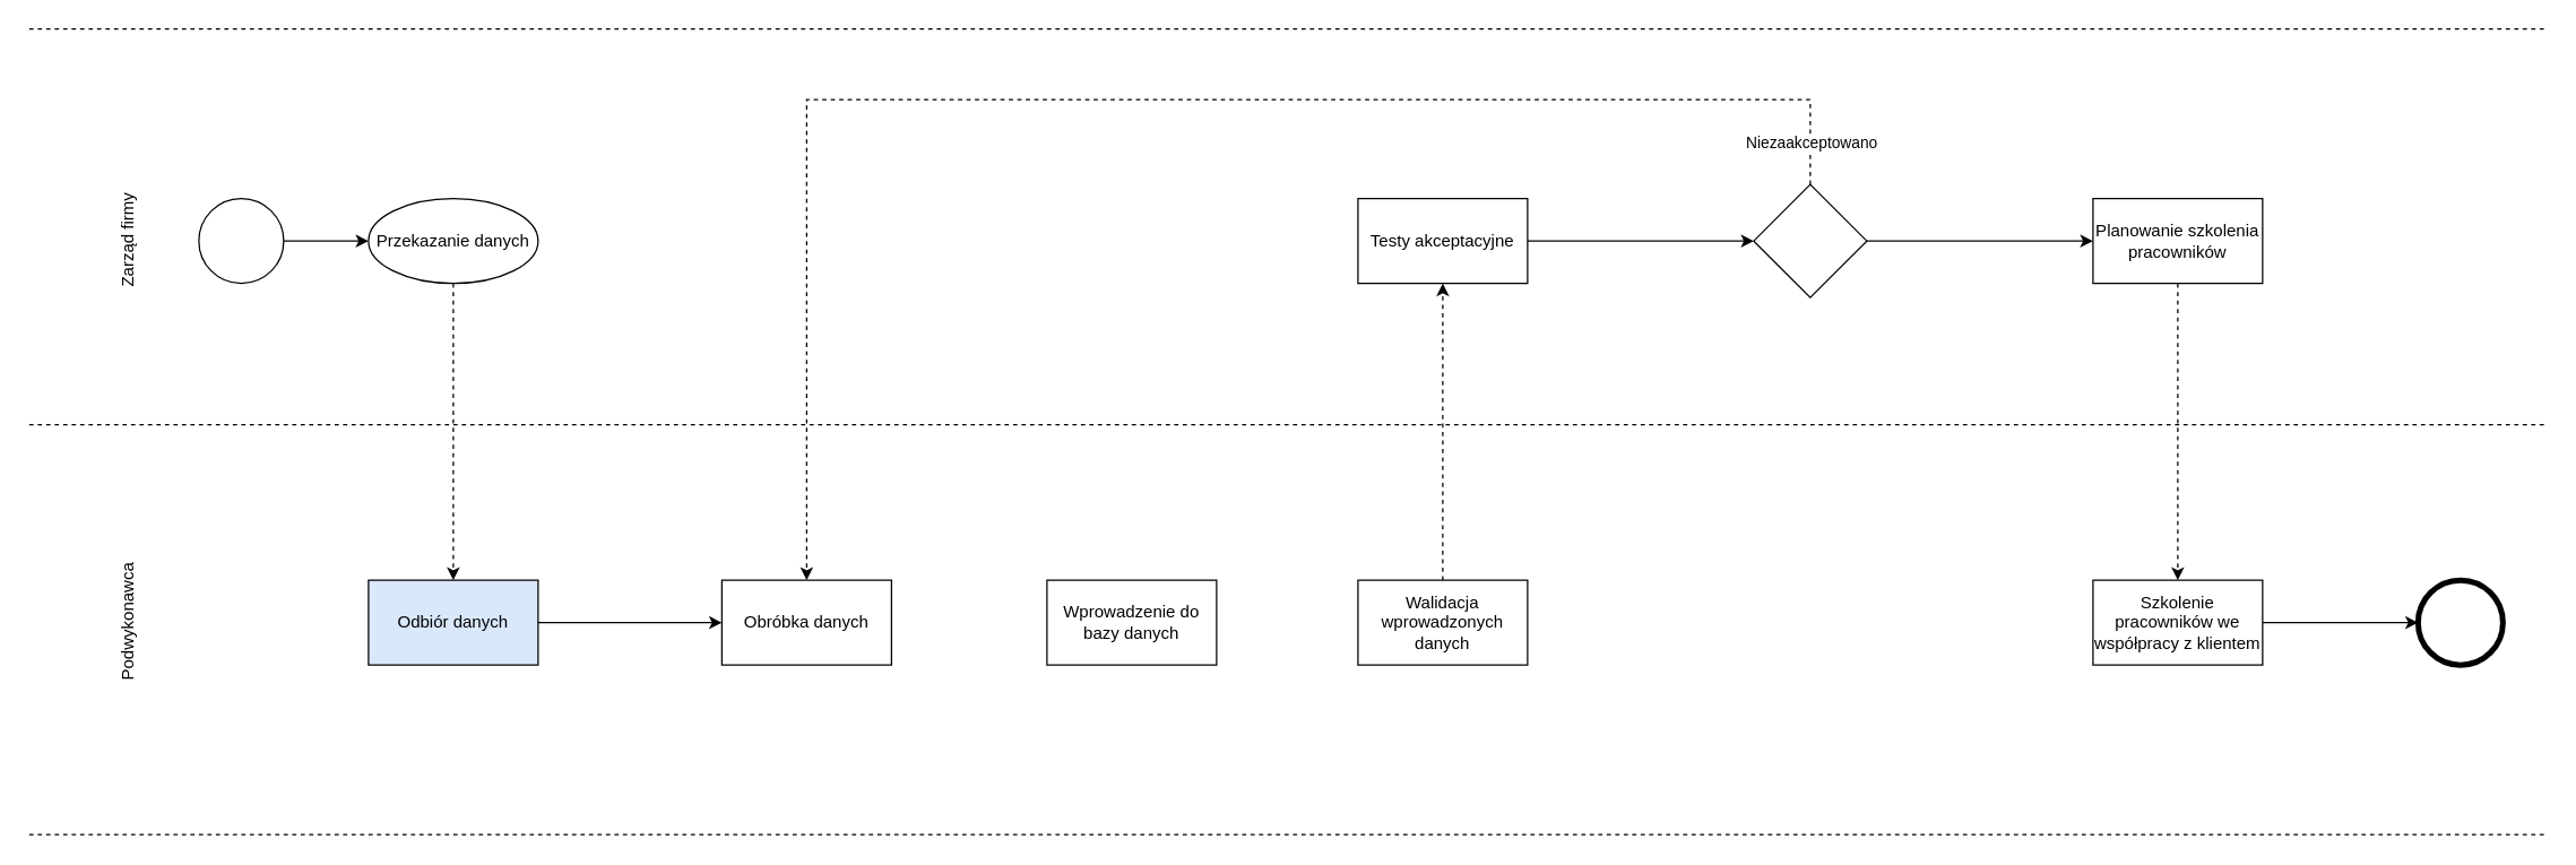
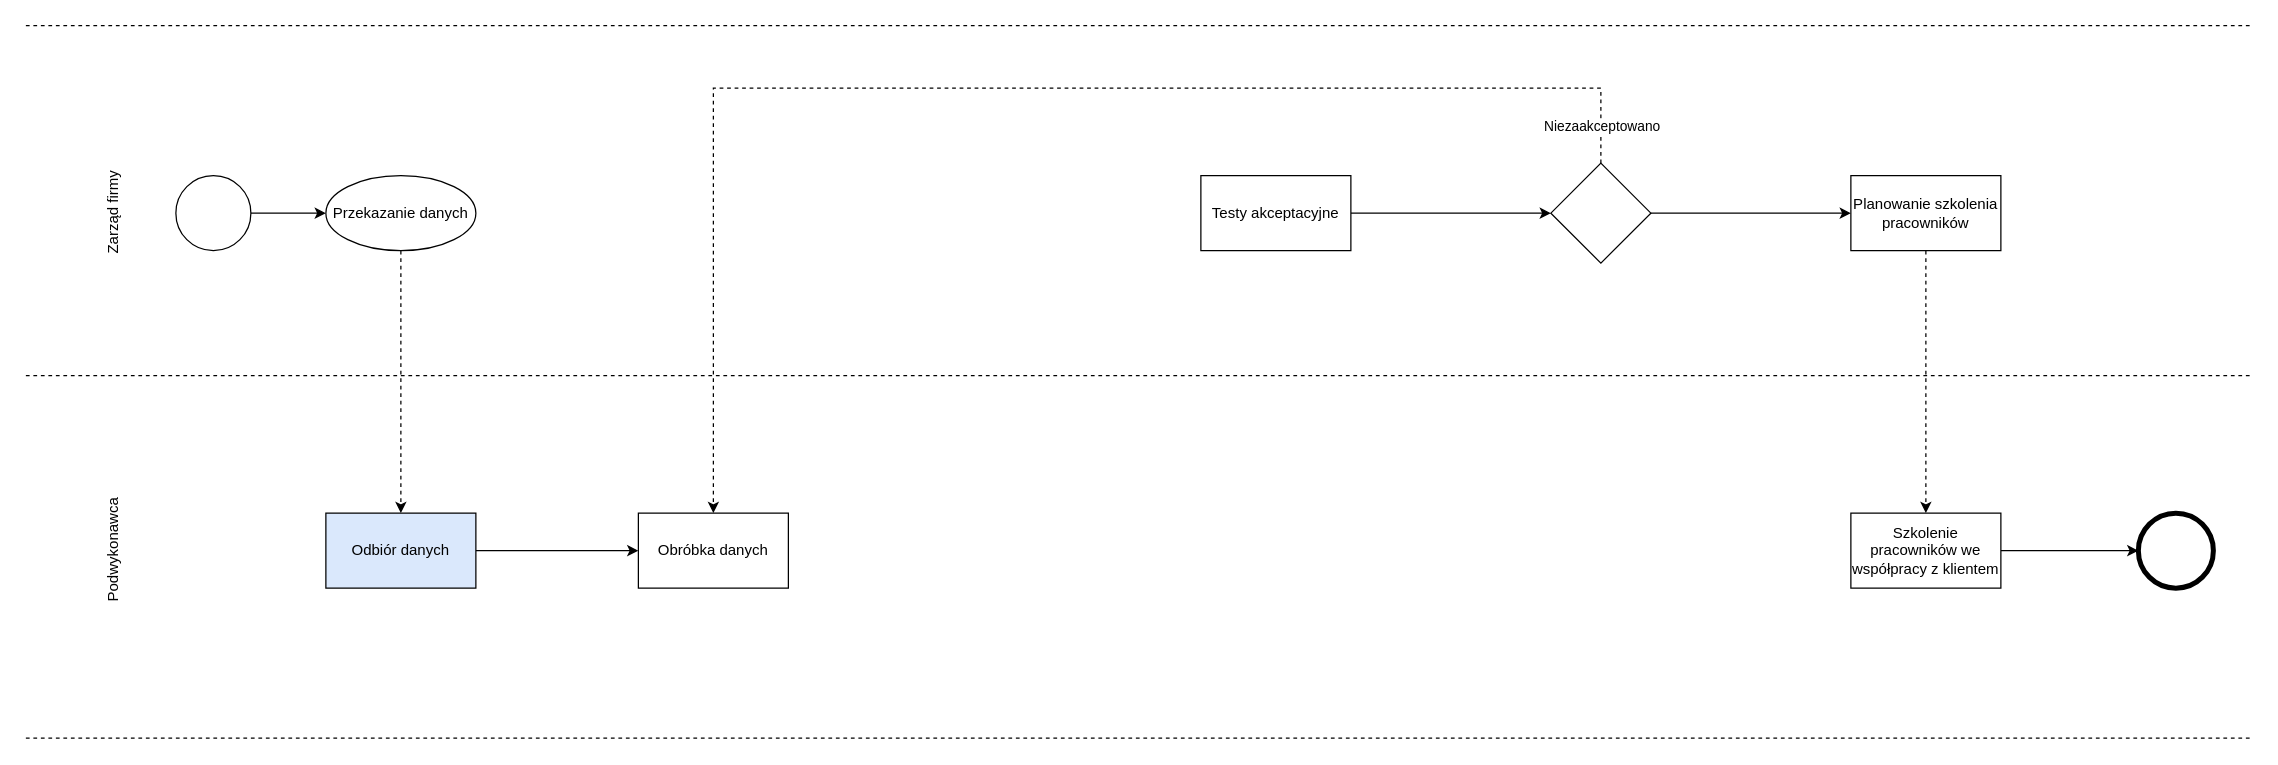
  <mxCell id="0" />
  <mxCell id="1" parent="0" />
  <mxCell id="2" value="Zarząd firmy" style="text;html=1;align=center;verticalAlign=middle;resizable=0;points=[];autosize=1;strokeColor=none;fillColor=none;rotation=-90;" parent="1" vertex="1"><mxGeometry x="50" y="160" width="80" height="20" as="geometry" /></mxCell>
  <mxCell id="3" style="edgeStyle=none;html=1;entryX=0;entryY=0.5;entryDx=0;entryDy=0;" parent="1" source="4" target="5" edge="1"><mxGeometry relative="1" as="geometry" /></mxCell>
  <mxCell id="4" value="" style="ellipse;whiteSpace=wrap;html=1;aspect=fixed;strokeWidth=1;" parent="1" vertex="1"><mxGeometry x="140" y="140" width="60" height="60" as="geometry" /></mxCell>
  <mxCell id="5" value="Przekazanie danych" style="ellipse;whiteSpace=wrap;html=1;" parent="1" vertex="1"><mxGeometry x="260" y="140" width="120" height="60" as="geometry" /></mxCell>
  <mxCell id="6" value="" style="endArrow=none;dashed=1;html=1;" parent="1" edge="1"><mxGeometry width="50" height="50" relative="1" as="geometry"><mxPoint x="20" y="20" as="sourcePoint" /><mxPoint x="1800" y="20" as="targetPoint" /></mxGeometry></mxCell>
  <mxCell id="7" value="Podwykonawca" style="text;html=1;align=center;verticalAlign=middle;resizable=0;points=[];autosize=1;strokeColor=none;fillColor=none;rotation=-90;" parent="1" vertex="1"><mxGeometry x="40" y="430" width="100" height="20" as="geometry" /></mxCell>
  <mxCell id="8" value="" style="endArrow=none;dashed=1;html=1;" parent="1" edge="1"><mxGeometry width="50" height="50" relative="1" as="geometry"><mxPoint x="20" y="300" as="sourcePoint" /><mxPoint x="1800" y="300" as="targetPoint" /></mxGeometry></mxCell>
  <mxCell id="9" value="" style="endArrow=none;dashed=1;html=1;" parent="1" edge="1"><mxGeometry width="50" height="50" relative="1" as="geometry"><mxPoint x="20" y="590" as="sourcePoint" /><mxPoint x="1800" y="590" as="targetPoint" /></mxGeometry></mxCell>
  <mxCell id="10" value="Obróbka danych" style="rounded=0;whiteSpace=wrap;html=1;" parent="1" vertex="1"><mxGeometry x="510" y="410" width="120" height="60" as="geometry" /></mxCell>
- <mxCell id="11" style="edgeStyle=none;html=1;entryX=0.5;entryY=1;entryDx=0;entryDy=0;dashed=1;" parent="1" source="12" target="15" edge="1"><mxGeometry relative="1" as="geometry" /></mxCell>
- <mxCell id="12" value="Walidacja wprowadzonych danych" style="rounded=0;whiteSpace=wrap;html=1;" parent="1" vertex="1"><mxGeometry x="960" y="410" width="120" height="60" as="geometry" /></mxCell>
  <mxCell id="13" value="" style="endArrow=classic;html=1;entryX=0.5;entryY=0;entryDx=0;entryDy=0;exitX=0.5;exitY=1;exitDx=0;exitDy=0;dashed=1;" parent="1" source="5" target="25" edge="1"><mxGeometry width="50" height="50" relative="1" as="geometry"><mxPoint x="295" y="260" as="sourcePoint" /><mxPoint x="345" y="210" as="targetPoint" /></mxGeometry></mxCell>
  <mxCell id="14" style="edgeStyle=none;html=1;entryX=0;entryY=0.5;entryDx=0;entryDy=0;" parent="1" source="15" target="23" edge="1"><mxGeometry relative="1" as="geometry" /></mxCell>
  <mxCell id="15" value="Testy akceptacyjne" style="rounded=0;whiteSpace=wrap;html=1;" parent="1" vertex="1"><mxGeometry x="960" y="140" width="120" height="60" as="geometry" /></mxCell>
  <mxCell id="16" style="edgeStyle=none;rounded=0;html=1;entryX=0.5;entryY=0;entryDx=0;entryDy=0;dashed=1;" parent="1" source="17" target="19" edge="1"><mxGeometry relative="1" as="geometry" /></mxCell>
  <mxCell id="17" value="Planowanie szkolenia pracowników" style="rounded=0;whiteSpace=wrap;html=1;" parent="1" vertex="1"><mxGeometry x="1480" y="140" width="120" height="60" as="geometry" /></mxCell>
  <mxCell id="18" style="edgeStyle=none;rounded=0;html=1;entryX=0;entryY=0.5;entryDx=0;entryDy=0;" parent="1" source="19" target="27" edge="1"><mxGeometry relative="1" as="geometry"><mxPoint x="1740" y="440" as="targetPoint" /></mxGeometry></mxCell>
  <mxCell id="19" value="Szkolenie pracowników we współpracy z klientem" style="rounded=0;whiteSpace=wrap;html=1;" parent="1" vertex="1"><mxGeometry x="1480" y="410" width="120" height="60" as="geometry" /></mxCell>
  <mxCell id="20" style="edgeStyle=none;html=1;entryX=0;entryY=0.5;entryDx=0;entryDy=0;" parent="1" source="23" target="17" edge="1"><mxGeometry relative="1" as="geometry" /></mxCell>
  <mxCell id="21" style="edgeStyle=none;html=1;entryX=0.5;entryY=0;entryDx=0;entryDy=0;rounded=0;dashed=1;" parent="1" source="23" target="10" edge="1"><mxGeometry relative="1" as="geometry"><Array as="points"><mxPoint x="1280" y="70" /><mxPoint x="570" y="70" /></Array></mxGeometry></mxCell>
  <mxCell id="22" value="Niezaakceptowano" style="edgeLabel;html=1;align=center;verticalAlign=middle;resizable=0;points=[];" parent="21" vertex="1" connectable="0"><mxGeometry x="-0.682" y="-3" relative="1" as="geometry"><mxPoint x="116" y="33" as="offset" /></mxGeometry></mxCell>
  <mxCell id="23" value="" style="rhombus;whiteSpace=wrap;html=1;" parent="1" vertex="1"><mxGeometry x="1240" y="130" width="80" height="80" as="geometry" /></mxCell>
  <mxCell id="24" style="edgeStyle=none;html=1;entryX=0;entryY=0.5;entryDx=0;entryDy=0;" parent="1" source="25" target="10" edge="1"><mxGeometry relative="1" as="geometry" /></mxCell>
  <mxCell id="25" value="Odbiór danych" style="rounded=0;whiteSpace=wrap;html=1;fillColor=#dae8fc;" parent="1" vertex="1"><mxGeometry x="260" y="410" width="120" height="60" as="geometry" /></mxCell>
- <mxCell id="26" value="Wprowadzenie do bazy danych" style="rounded=0;whiteSpace=wrap;html=1;" parent="1" vertex="1"><mxGeometry x="740" y="410" width="120" height="60" as="geometry" /></mxCell>
  <mxCell id="27" value="" style="ellipse;whiteSpace=wrap;html=1;aspect=fixed;strokeWidth=4;" parent="1" vertex="1"><mxGeometry x="1710" y="410" width="60" height="60" as="geometry" /></mxCell>
